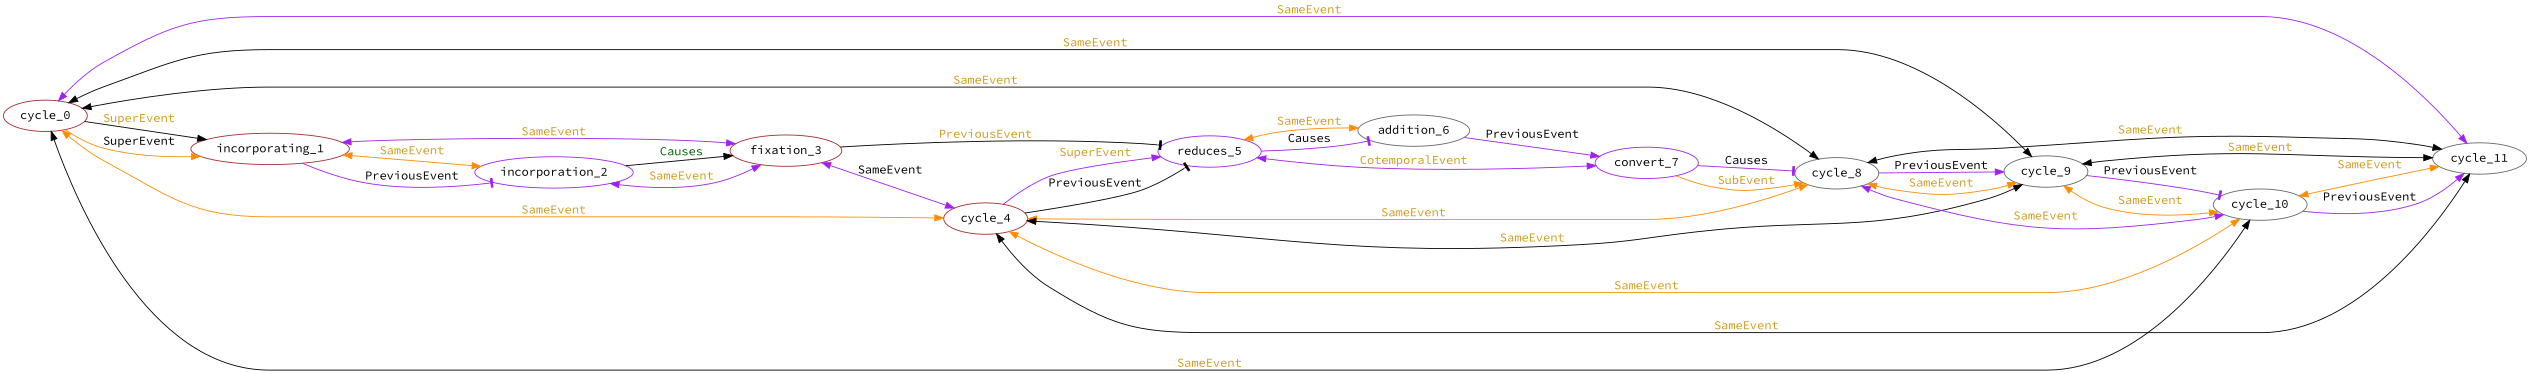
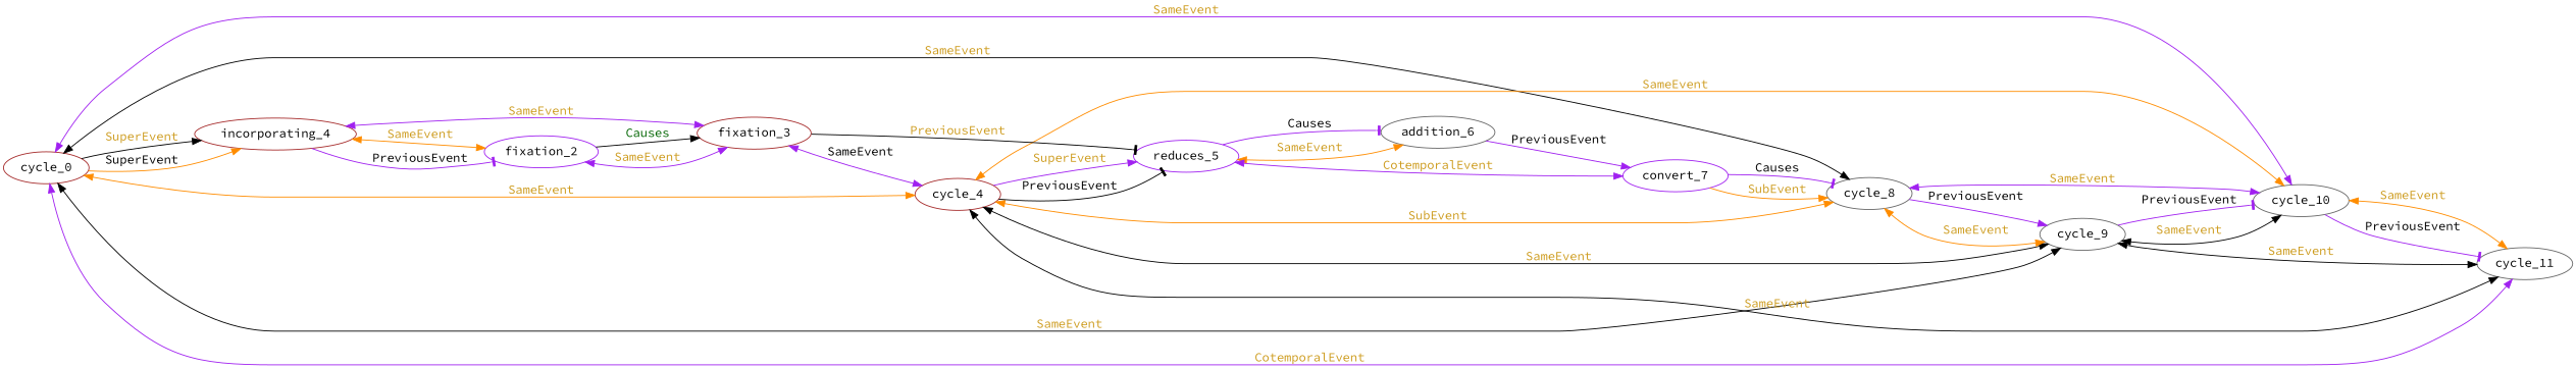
  digraph {
    rankdir=LR
    fontname="Source Code Pro"
    node [color=gray40 fontname="Source Code Pro"]
    edge [color=purple fontcolor=goldenrod3 fontname="Source Code Pro" dir=both]
    n1 [label=cycle_0 color=brown]
-   n2 [label=incorporating_1 color=brown]
+   n2 [label=incorporating_4 color=brown]
    n3 [label=cycle_4 color=brown]
    n4 [label=cycle_8]
    n5 [label=cycle_9]
    n6 [label=cycle_10]
    n7 [label=cycle_11]
-   n8 [label=incorporation_2 color=purple]
+   n8 [label=fixation_2 color=purple]
    n9 [label=fixation_3 color=brown]
    n10 [label=reduces_5 color=purple]
    n11 [label=addition_6]
    n12 [label=convert_7 color=purple]
    n1 -> n2 [color=darkorange fontcolor=black label=SuperEvent arrowhead=normal dir=""]
    n1 -> n2 [color=black label=SuperEvent arrowhead=normal dir=""]
    n1 -> n3 [color=darkorange label=SameEvent]
    n1 -> n4 [color=black label=SameEvent]
    n1 -> n5 [color=black label=SameEvent]
-   n1 -> n6 [color=black label=SameEvent]
-   n1 -> n7 [label=SameEvent]
+   n1 -> n6 [label=SameEvent]
+   n1 -> n7 [label=CotemporalEvent]
    n2 -> n8 [fontcolor=black label=PreviousEvent arrowhead=tee dir=""]
    n2 -> n8 [color=darkorange label=SameEvent]
    n2 -> n9 [label=SameEvent]
-   n3 -> n4 [color=darkorange label=SameEvent]
+   n3 -> n4 [color=darkorange label=SubEvent]
    n3 -> n5 [color=black label=SameEvent]
    n3 -> n6 [color=darkorange label=SameEvent]
    n3 -> n7 [color=black label=SameEvent]
    n3 -> n10 [color=black fontcolor=black label=PreviousEvent arrowhead=tee dir=""]
    n3 -> n10 [label=SuperEvent arrowhead=normal dir=""]
    n4 -> n5 [fontcolor=black label=PreviousEvent arrowhead=normal dir=""]
    n4 -> n5 [color=darkorange label=SameEvent]
    n4 -> n6 [label=SameEvent]
-   n4 -> n7 [color=black label=SameEvent]
    n5 -> n6 [fontcolor=black label=PreviousEvent arrowhead=tee dir=""]
-   n5 -> n6 [color=darkorange label=SameEvent]
+   n5 -> n6 [color=black label=SameEvent]
    n5 -> n7 [color=black label=SameEvent]
-   n6 -> n7 [fontcolor=black label=PreviousEvent arrowhead=normal dir=""]
+   n6 -> n7 [fontcolor=black label=PreviousEvent arrowhead=tee dir=""]
    n6 -> n7 [color=darkorange label=SameEvent]
    n8 -> n9 [label=SameEvent]
    n8 -> n9 [color=black fontcolor=darkgreen label=Causes arrowhead=normal dir=""]
    n9 -> n3 [fontcolor=black label=SameEvent]
    n9 -> n10 [color=black label=PreviousEvent arrowhead=tee dir=""]
    n10 -> n11 [fontcolor=black label=Causes arrowhead=tee dir=""]
    n10 -> n11 [color=darkorange label=SameEvent]
    n10 -> n12 [label=CotemporalEvent]
    n11 -> n12 [fontcolor=black label=PreviousEvent arrowhead=normal dir=""]
    n12 -> n4 [fontcolor=black label=Causes arrowhead=tee dir=""]
    n12 -> n4 [color=darkorange label=SubEvent arrowhead=normal dir=""]
  }
